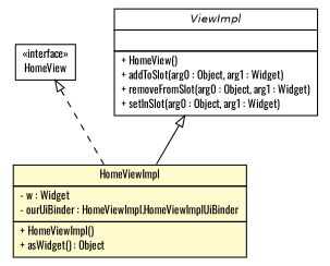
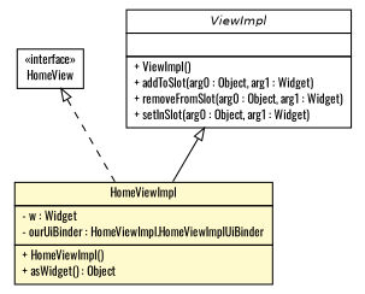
  digraph {
    fontname=Oswald
    nodesep=0.25
    ranksep=0.5
    node [fontcolor=black fontname=Oswald fontsize=10.0 shape=plaintext]
    edge [arrowtail=empty dir=back fontname=Oswald fontsize=10 headport=p labelfontname=Helvetica labelfontsize=10 tailport=p]
    n1 [label=<<table title="br.net.meditec.client.telas.home.HomePresenter.HomeView" border="0" cellborder="1" cellspacing="0" cellpadding="2" port="p" href="./HomePresenter.HomeView.html"> 		<tr><td><table border="0" cellspacing="0" cellpadding="1"> <tr><td align="center" balign="center"> &#171;interface&#187; </td></tr> <tr><td align="center" balign="center"> HomeView </td></tr> 		</table></td></tr> 		</table>>]
    n2 [label=<<table title="br.net.meditec.client.telas.home.HomeViewImpl" border="0" cellborder="1" cellspacing="0" cellpadding="2" port="p" bgcolor="lemonChiffon" href="./HomeViewImpl.html"> 		<tr><td><table border="0" cellspacing="0" cellpadding="1"> <tr><td align="center" balign="center"> HomeViewImpl </td></tr> 		</table></td></tr> 		<tr><td><table border="0" cellspacing="0" cellpadding="1"> <tr><td align="left" balign="left"> - w : Widget </td></tr> <tr><td align="left" balign="left"> - ourUiBinder : HomeViewImpl.HomeViewImplUiBinder </td></tr> 		</table></td></tr> 		<tr><td><table border="0" cellspacing="0" cellpadding="1"> <tr><td align="left" balign="left"> + HomeViewImpl() </td></tr> <tr><td align="left" balign="left"> + asWidget() : Object </td></tr> 		</table></td></tr> 		</table>>]
-   n3 [label=<<table title="com.gwtplatform.mvp.client.ViewImpl" border="0" cellborder="1" cellspacing="0" cellpadding="2" port="p" href="http://java.sun.com/j2se/1.4.2/docs/api/com/gwtplatform/mvp/client/ViewImpl.html"> 		<tr><td><table border="0" cellspacing="0" cellpadding="1"> <tr><td align="center" balign="center"><font face="Helvetica-Oblique"> ViewImpl </font></td></tr> 		</table></td></tr> 		<tr><td><table border="0" cellspacing="0" cellpadding="1"> <tr><td align="left" balign="left">  </td></tr> 		</table></td></tr> 		<tr><td><table border="0" cellspacing="0" cellpadding="1"> <tr><td align="left" balign="left"> + HomeView() </td></tr> <tr><td align="left" balign="left"> + addToSlot(arg0 : Object, arg1 : Widget) </td></tr> <tr><td align="left" balign="left"> + removeFromSlot(arg0 : Object, arg1 : Widget) </td></tr> <tr><td align="left" balign="left"> + setInSlot(arg0 : Object, arg1 : Widget) </td></tr> 		</table></td></tr> 		</table>>]
+   n3 [label=<<table title="com.gwtplatform.mvp.client.ViewImpl" border="0" cellborder="1" cellspacing="0" cellpadding="2" port="p" href="http://java.sun.com/j2se/1.4.2/docs/api/com/gwtplatform/mvp/client/ViewImpl.html"> 		<tr><td><table border="0" cellspacing="0" cellpadding="1"> <tr><td align="center" balign="center"><font face="Helvetica-Oblique"> ViewImpl </font></td></tr> 		</table></td></tr> 		<tr><td><table border="0" cellspacing="0" cellpadding="1"> <tr><td align="left" balign="left">  </td></tr> 		</table></td></tr> 		<tr><td><table border="0" cellspacing="0" cellpadding="1"> <tr><td align="left" balign="left"> + ViewImpl() </td></tr> <tr><td align="left" balign="left"> + addToSlot(arg0 : Object, arg1 : Widget) </td></tr> <tr><td align="left" balign="left"> + removeFromSlot(arg0 : Object, arg1 : Widget) </td></tr> <tr><td align="left" balign="left"> + setInSlot(arg0 : Object, arg1 : Widget) </td></tr> 		</table></td></tr> 		</table>>]
    n1 -> n2 [style=dashed]
    n3 -> n2
  }
